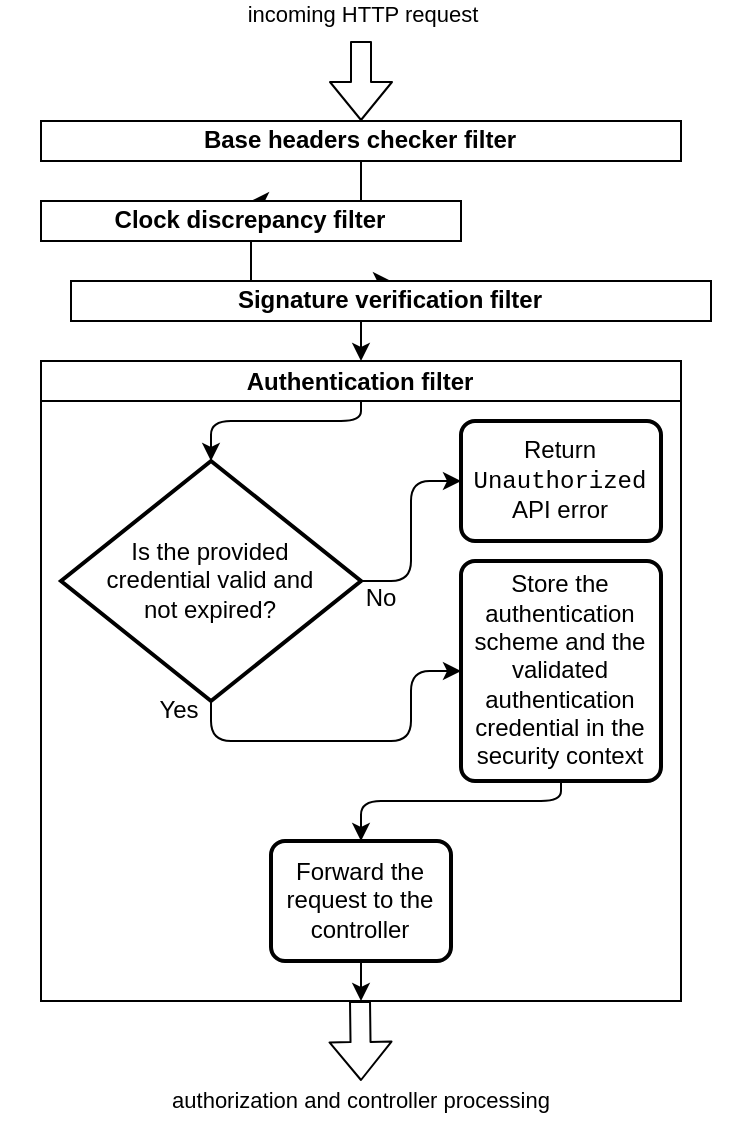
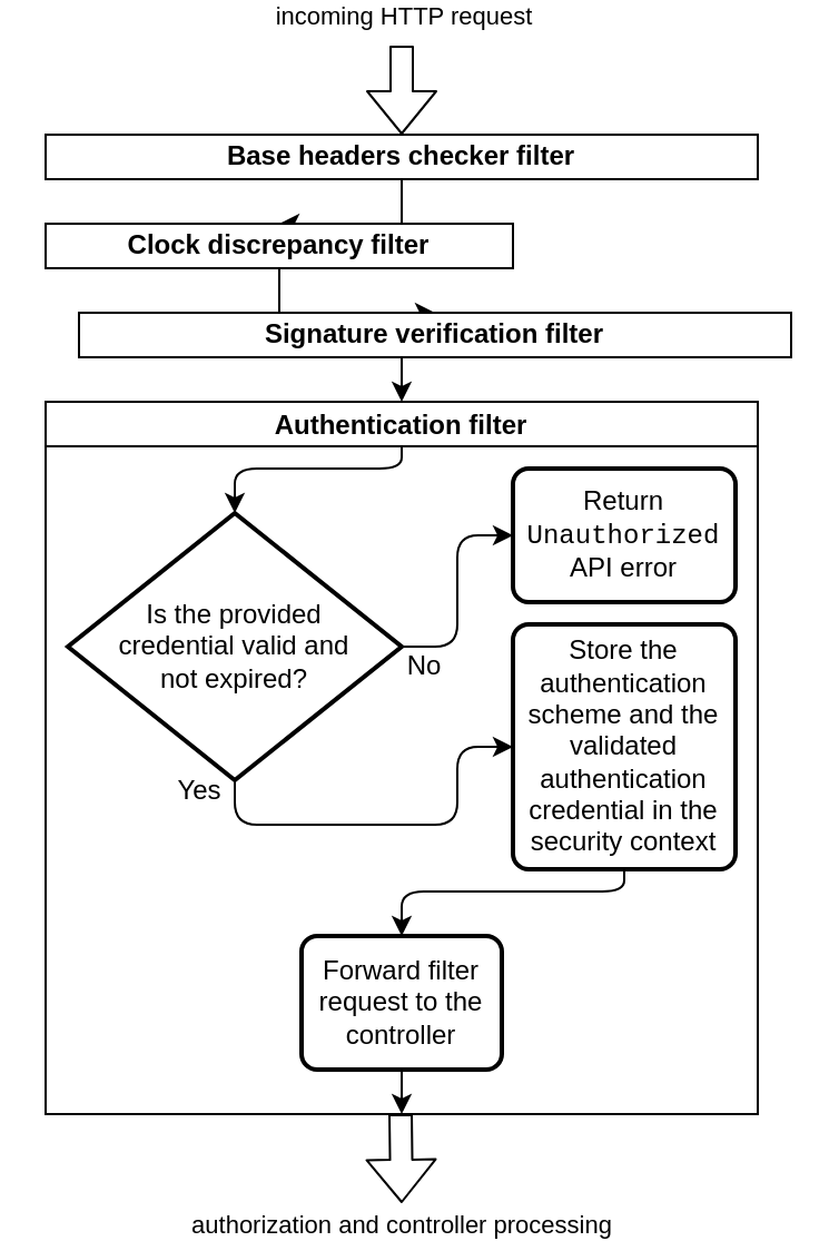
  <mxCell id="0" />
  <mxCell id="1" parent="0" />
  <mxCell id="2" style="edgeStyle=orthogonalEdgeStyle;rounded=0;orthogonalLoop=1;jettySize=auto;html=1;exitX=0.5;exitY=1;exitDx=0;exitDy=0;entryX=0.5;entryY=0;entryDx=0;entryDy=0;" parent="1" source="3" target="5" edge="1"><mxGeometry relative="1" as="geometry" /></mxCell>
  <mxCell id="3" value="&lt;b&gt;Base headers checker filter&lt;/b&gt;" style="rounded=0;whiteSpace=wrap;html=1;" parent="1" vertex="1"><mxGeometry x="20" y="60" width="320" height="20" as="geometry" /></mxCell>
  <mxCell id="4" style="edgeStyle=orthogonalEdgeStyle;rounded=0;orthogonalLoop=1;jettySize=auto;html=1;exitX=0.5;exitY=1;exitDx=0;exitDy=0;entryX=0.5;entryY=0;entryDx=0;entryDy=0;" edge="1" parent="1" source="5" target="7"><mxGeometry relative="1" as="geometry" /></mxCell>
  <mxCell id="5" value="&lt;b&gt;Clock discrepancy filter&lt;/b&gt;" style="rounded=0;whiteSpace=wrap;html=1;" parent="1" vertex="1"><mxGeometry x="20" y="100" width="210" height="20" as="geometry" /></mxCell>
  <mxCell id="6" style="edgeStyle=orthogonalEdgeStyle;rounded=0;orthogonalLoop=1;jettySize=auto;html=1;exitX=0.5;exitY=1;exitDx=0;exitDy=0;entryX=0.5;entryY=0;entryDx=0;entryDy=0;" edge="1" parent="1" source="7" target="12"><mxGeometry relative="1" as="geometry" /></mxCell>
  <mxCell id="7" value="&lt;b&gt;Signature verification filter&lt;br&gt;&lt;/b&gt;" style="rounded=0;whiteSpace=wrap;html=1;" parent="1" vertex="1"><mxGeometry x="35" y="140" width="320" height="20" as="geometry" /></mxCell>
  <mxCell id="8" value="" style="shape=flexArrow;endArrow=classic;html=1;entryX=0.5;entryY=0;entryDx=0;entryDy=0;" parent="1" edge="1"><mxGeometry width="50" height="50" relative="1" as="geometry"><mxPoint x="180" y="20" as="sourcePoint" /><mxPoint x="180" y="60" as="targetPoint" /></mxGeometry></mxCell>
  <mxCell id="9" value="incoming HTTP request" style="edgeLabel;html=1;align=center;verticalAlign=middle;resizable=0;points=[];" parent="8" vertex="1" connectable="0"><mxGeometry x="-0.6" y="1" relative="1" as="geometry"><mxPoint x="-1" y="-22" as="offset" /></mxGeometry></mxCell>
  <mxCell id="10" value="" style="shape=flexArrow;endArrow=classic;html=1;" parent="1" edge="1"><mxGeometry width="50" height="50" relative="1" as="geometry"><mxPoint x="179.5" y="500" as="sourcePoint" /><mxPoint x="180" y="540" as="targetPoint" /></mxGeometry></mxCell>
  <mxCell id="11" value="authorization and controller processing" style="edgeLabel;html=1;align=center;verticalAlign=middle;resizable=0;points=[];" parent="10" vertex="1" connectable="0"><mxGeometry x="-0.6" y="1" relative="1" as="geometry"><mxPoint x="-0.6" y="42.01" as="offset" /></mxGeometry></mxCell>
  <mxCell id="12" value="Authentication filter" style="swimlane;startSize=20;" parent="1" vertex="1"><mxGeometry x="20" y="180" width="320" height="320" as="geometry" /></mxCell>
  <mxCell id="13" style="edgeStyle=orthogonalEdgeStyle;rounded=1;orthogonalLoop=1;jettySize=auto;html=1;exitX=1;exitY=0.5;exitDx=0;exitDy=0;exitPerimeter=0;entryX=0;entryY=0.5;entryDx=0;entryDy=0;" edge="1" parent="12" source="15" target="16"><mxGeometry relative="1" as="geometry" /></mxCell>
  <mxCell id="14" style="edgeStyle=orthogonalEdgeStyle;rounded=1;orthogonalLoop=1;jettySize=auto;html=1;exitX=0.5;exitY=1;exitDx=0;exitDy=0;exitPerimeter=0;entryX=0;entryY=0.5;entryDx=0;entryDy=0;" edge="1" parent="12" source="15" target="20"><mxGeometry relative="1" as="geometry" /></mxCell>
  <mxCell id="15" value="Is the provided&lt;br&gt;credential valid and&lt;br&gt;not expired?" style="strokeWidth=2;html=1;shape=mxgraph.flowchart.decision;whiteSpace=wrap;spacingTop=0;" parent="12" vertex="1"><mxGeometry x="10" y="50" width="150" height="120" as="geometry" /></mxCell>
  <mxCell id="16" value="Return &lt;font face=&quot;Courier New&quot;&gt;Unauthorized&lt;/font&gt; API error" style="rounded=1;whiteSpace=wrap;html=1;absoluteArcSize=1;arcSize=14;strokeWidth=2;" parent="12" vertex="1"><mxGeometry x="210" y="30" width="100" height="60" as="geometry" /></mxCell>
  <mxCell id="17" style="edgeStyle=orthogonalEdgeStyle;rounded=1;orthogonalLoop=1;jettySize=auto;html=1;entryX=0.5;entryY=0;entryDx=0;entryDy=0;entryPerimeter=0;" edge="1" parent="12" target="15"><mxGeometry relative="1" as="geometry"><mxPoint x="160" y="20" as="sourcePoint" /><Array as="points"><mxPoint x="160" y="30" /><mxPoint x="85" y="30" /></Array></mxGeometry></mxCell>
  <mxCell id="18" value="No" style="text;html=1;align=center;verticalAlign=middle;resizable=0;points=[];autosize=1;" vertex="1" parent="12"><mxGeometry x="155" y="109" width="30" height="20" as="geometry" /></mxCell>
  <mxCell id="19" style="edgeStyle=orthogonalEdgeStyle;rounded=1;orthogonalLoop=1;jettySize=auto;html=1;exitX=0.5;exitY=1;exitDx=0;exitDy=0;entryX=0.5;entryY=0;entryDx=0;entryDy=0;" edge="1" parent="12" source="20" target="23"><mxGeometry relative="1" as="geometry"><Array as="points"><mxPoint x="260" y="220" /><mxPoint x="160" y="220" /></Array></mxGeometry></mxCell>
  <mxCell id="20" value="Store the authentication scheme and the validated authentication credential in the security context" style="rounded=1;whiteSpace=wrap;html=1;absoluteArcSize=1;arcSize=14;strokeWidth=2;" vertex="1" parent="12"><mxGeometry x="210" y="100" width="100" height="110" as="geometry" /></mxCell>
  <mxCell id="21" value="Yes" style="text;html=1;align=center;verticalAlign=middle;resizable=0;points=[];autosize=1;" vertex="1" parent="12"><mxGeometry x="49" y="165" width="40" height="20" as="geometry" /></mxCell>
  <mxCell id="22" style="edgeStyle=orthogonalEdgeStyle;rounded=1;orthogonalLoop=1;jettySize=auto;html=1;exitX=0.5;exitY=1;exitDx=0;exitDy=0;entryX=0.5;entryY=1;entryDx=0;entryDy=0;" edge="1" parent="12" source="23" target="12"><mxGeometry relative="1" as="geometry" /></mxCell>
- <mxCell id="23" value="Forward the request to the controller" style="rounded=1;whiteSpace=wrap;html=1;absoluteArcSize=1;arcSize=14;strokeWidth=2;" vertex="1" parent="12"><mxGeometry x="115" y="240" width="90" height="60" as="geometry" /></mxCell>
+ <mxCell id="23" value="Forward filter request to the controller" style="rounded=1;whiteSpace=wrap;html=1;absoluteArcSize=1;arcSize=14;strokeWidth=2;" vertex="1" parent="12"><mxGeometry x="115" y="240" width="90" height="60" as="geometry" /></mxCell>
